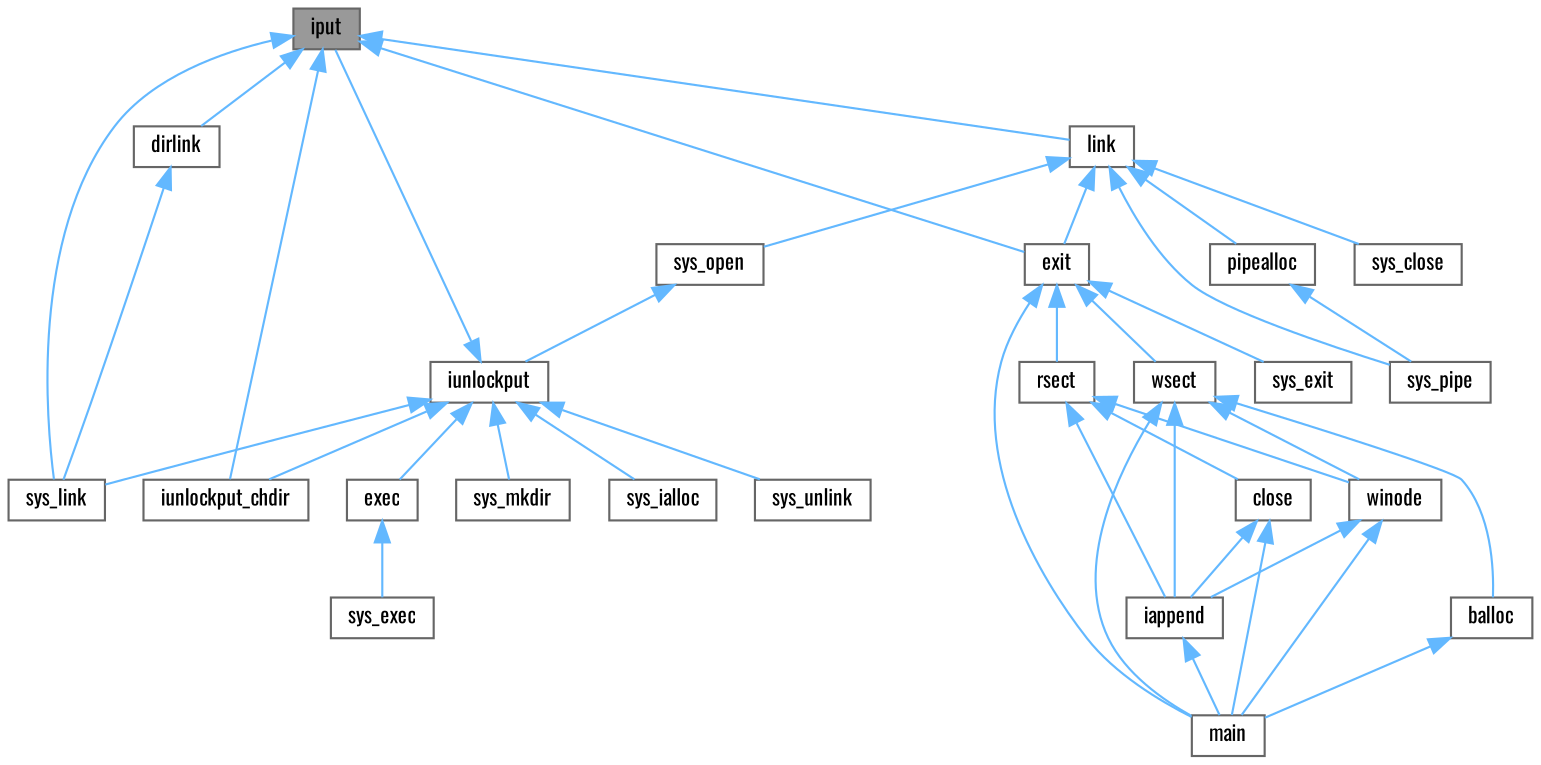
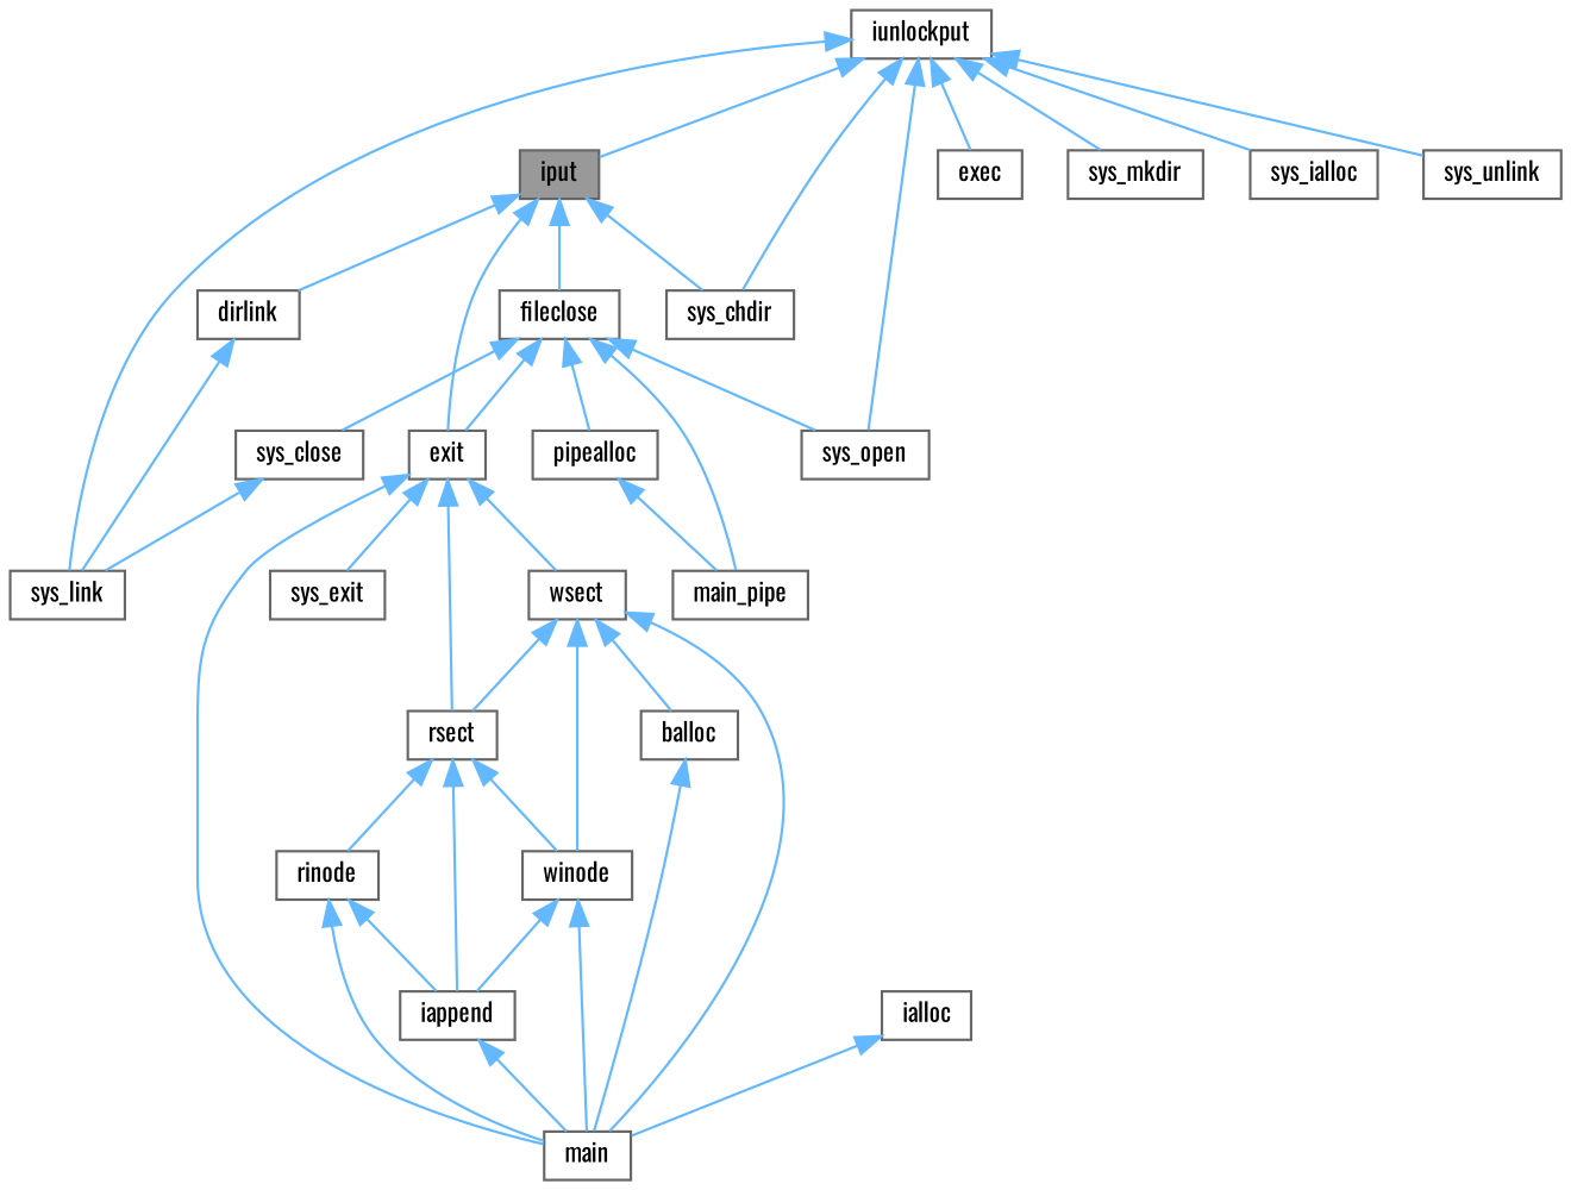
  digraph {
    fontname=Oswald
    rankdir=TB
    node [color=grey40 fillcolor=white fontname=Oswald fontsize=10 shape=box style=filled]
    edge [color=steelblue1 dir=back fontname=Oswald fontsize=10 labelfontname=Helvetica labelfontsize=10 style=solid]
    n1 [color=gray40 fillcolor=grey60 fontcolor=black height=0.2 label=iput width=0.4]
    n2 [height=0.2 label=dirlink width=0.4]
    n3 [height=0.2 label=sys_link width=0.4]
    n4 [height=0.2 label=exit width=0.4]
-   n5 [height=0.2 label=link width=0.4]
-   n6 [height=0.2 label=iunlockput_chdir width=0.4]
+   n5 [height=0.2 label=fileclose width=0.4]
+   n6 [height=0.2 label=sys_chdir width=0.4]
    n7 [height=0.2 label=main width=0.4]
    n8 [height=0.2 label=rsect width=0.4]
    n9 [height=0.2 label=sys_exit width=0.4]
    n10 [height=0.2 label=wsect width=0.4]
    n11 [height=0.2 label=pipealloc width=0.4]
-   n12 [height=0.2 label=sys_pipe width=0.4]
+   n12 [height=0.2 label=main_pipe width=0.4]
    n13 [height=0.2 label=sys_close width=0.4]
    n14 [height=0.2 label=sys_open width=0.4]
    n15 [height=0.2 label=iunlockput width=0.4]
    n16 [height=0.2 label=exec width=0.4]
    n17 [height=0.2 label=sys_mkdir width=0.4]
    n18 [height=0.2 label=sys_ialloc width=0.4]
    n19 [height=0.2 label=sys_unlink width=0.4]
    n20 [height=0.2 label=iappend width=0.4]
-   n21 [height=0.2 label=close width=0.4]
+   n21 [height=0.2 label=rinode width=0.4]
    n22 [height=0.2 label=winode width=0.4]
    n23 [height=0.2 label=balloc width=0.4]
-   n25 [height=0.2 label=sys_exec width=0.4]
+   n24 [height=0.2 label=ialloc width=0.4]
    n1 -> n2
-   n1 -> n3
+   n13 -> n3
    n1 -> n4
    n1 -> n5
    n1 -> n6
    n2 -> n3
    n4 -> n7
    n4 -> n8
    n4 -> n9
    n4 -> n10
    n5 -> n4
    n5 -> n11
    n5 -> n12
    n5 -> n13
    n5 -> n14
    n8 -> n20
    n8 -> n21
    n8 -> n22
    n10 -> n7
-   n10 -> n20
+   n10 -> n8
    n10 -> n22
    n10 -> n23
    n11 -> n12
    n15 -> n1
    n15 -> n3
    n15 -> n6
-   n14 -> n15
+   n15 -> n14
    n15 -> n16
    n15 -> n17
    n15 -> n18
    n15 -> n19
-   n16 -> n25
    n20 -> n7
    n21 -> n7
    n21 -> n20
    n22 -> n7
    n22 -> n20
    n23 -> n7
+   n24 -> n7
  }
